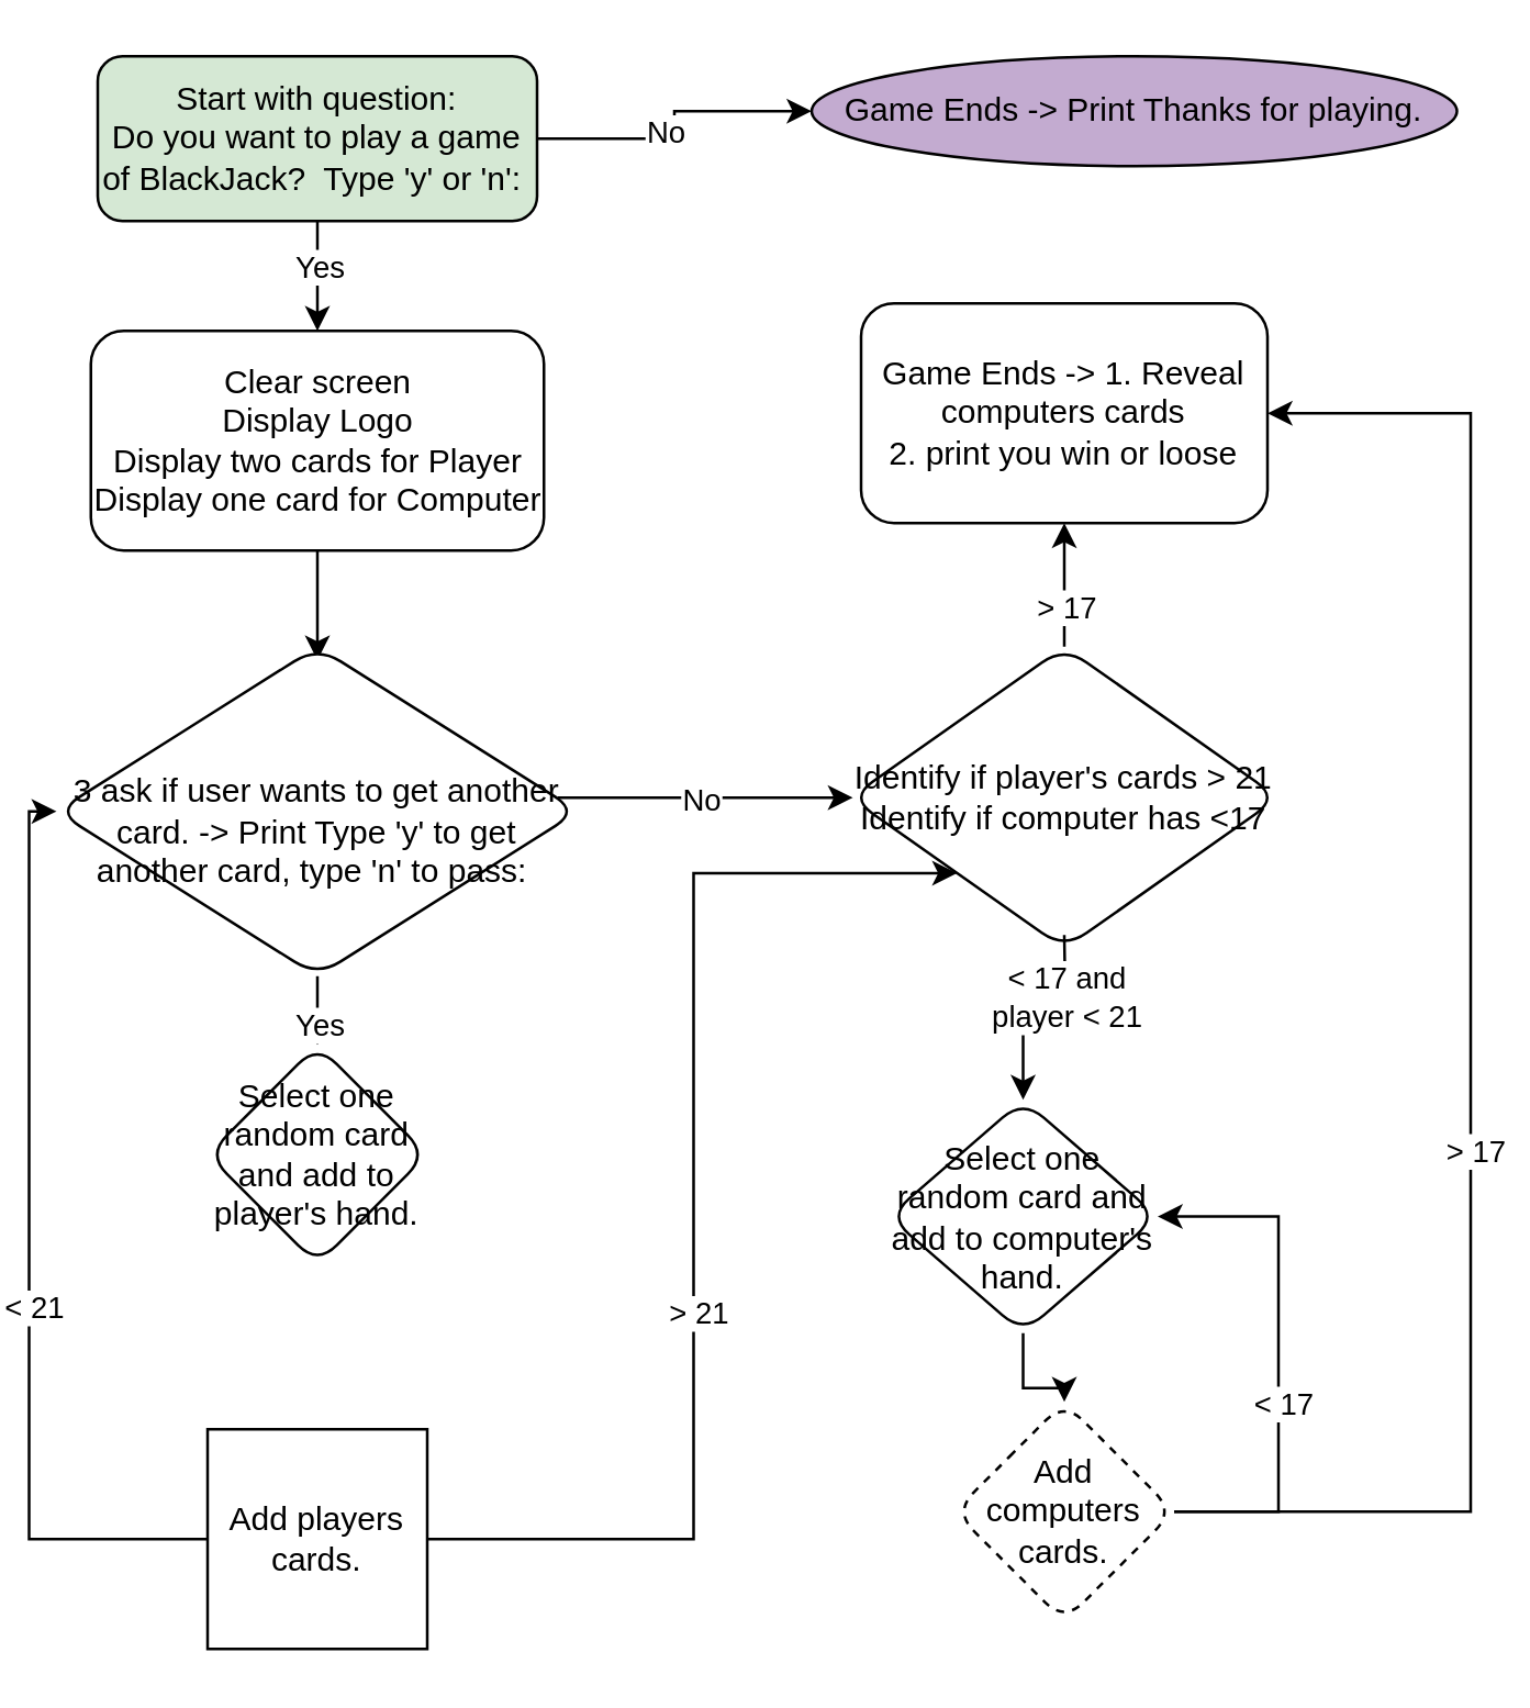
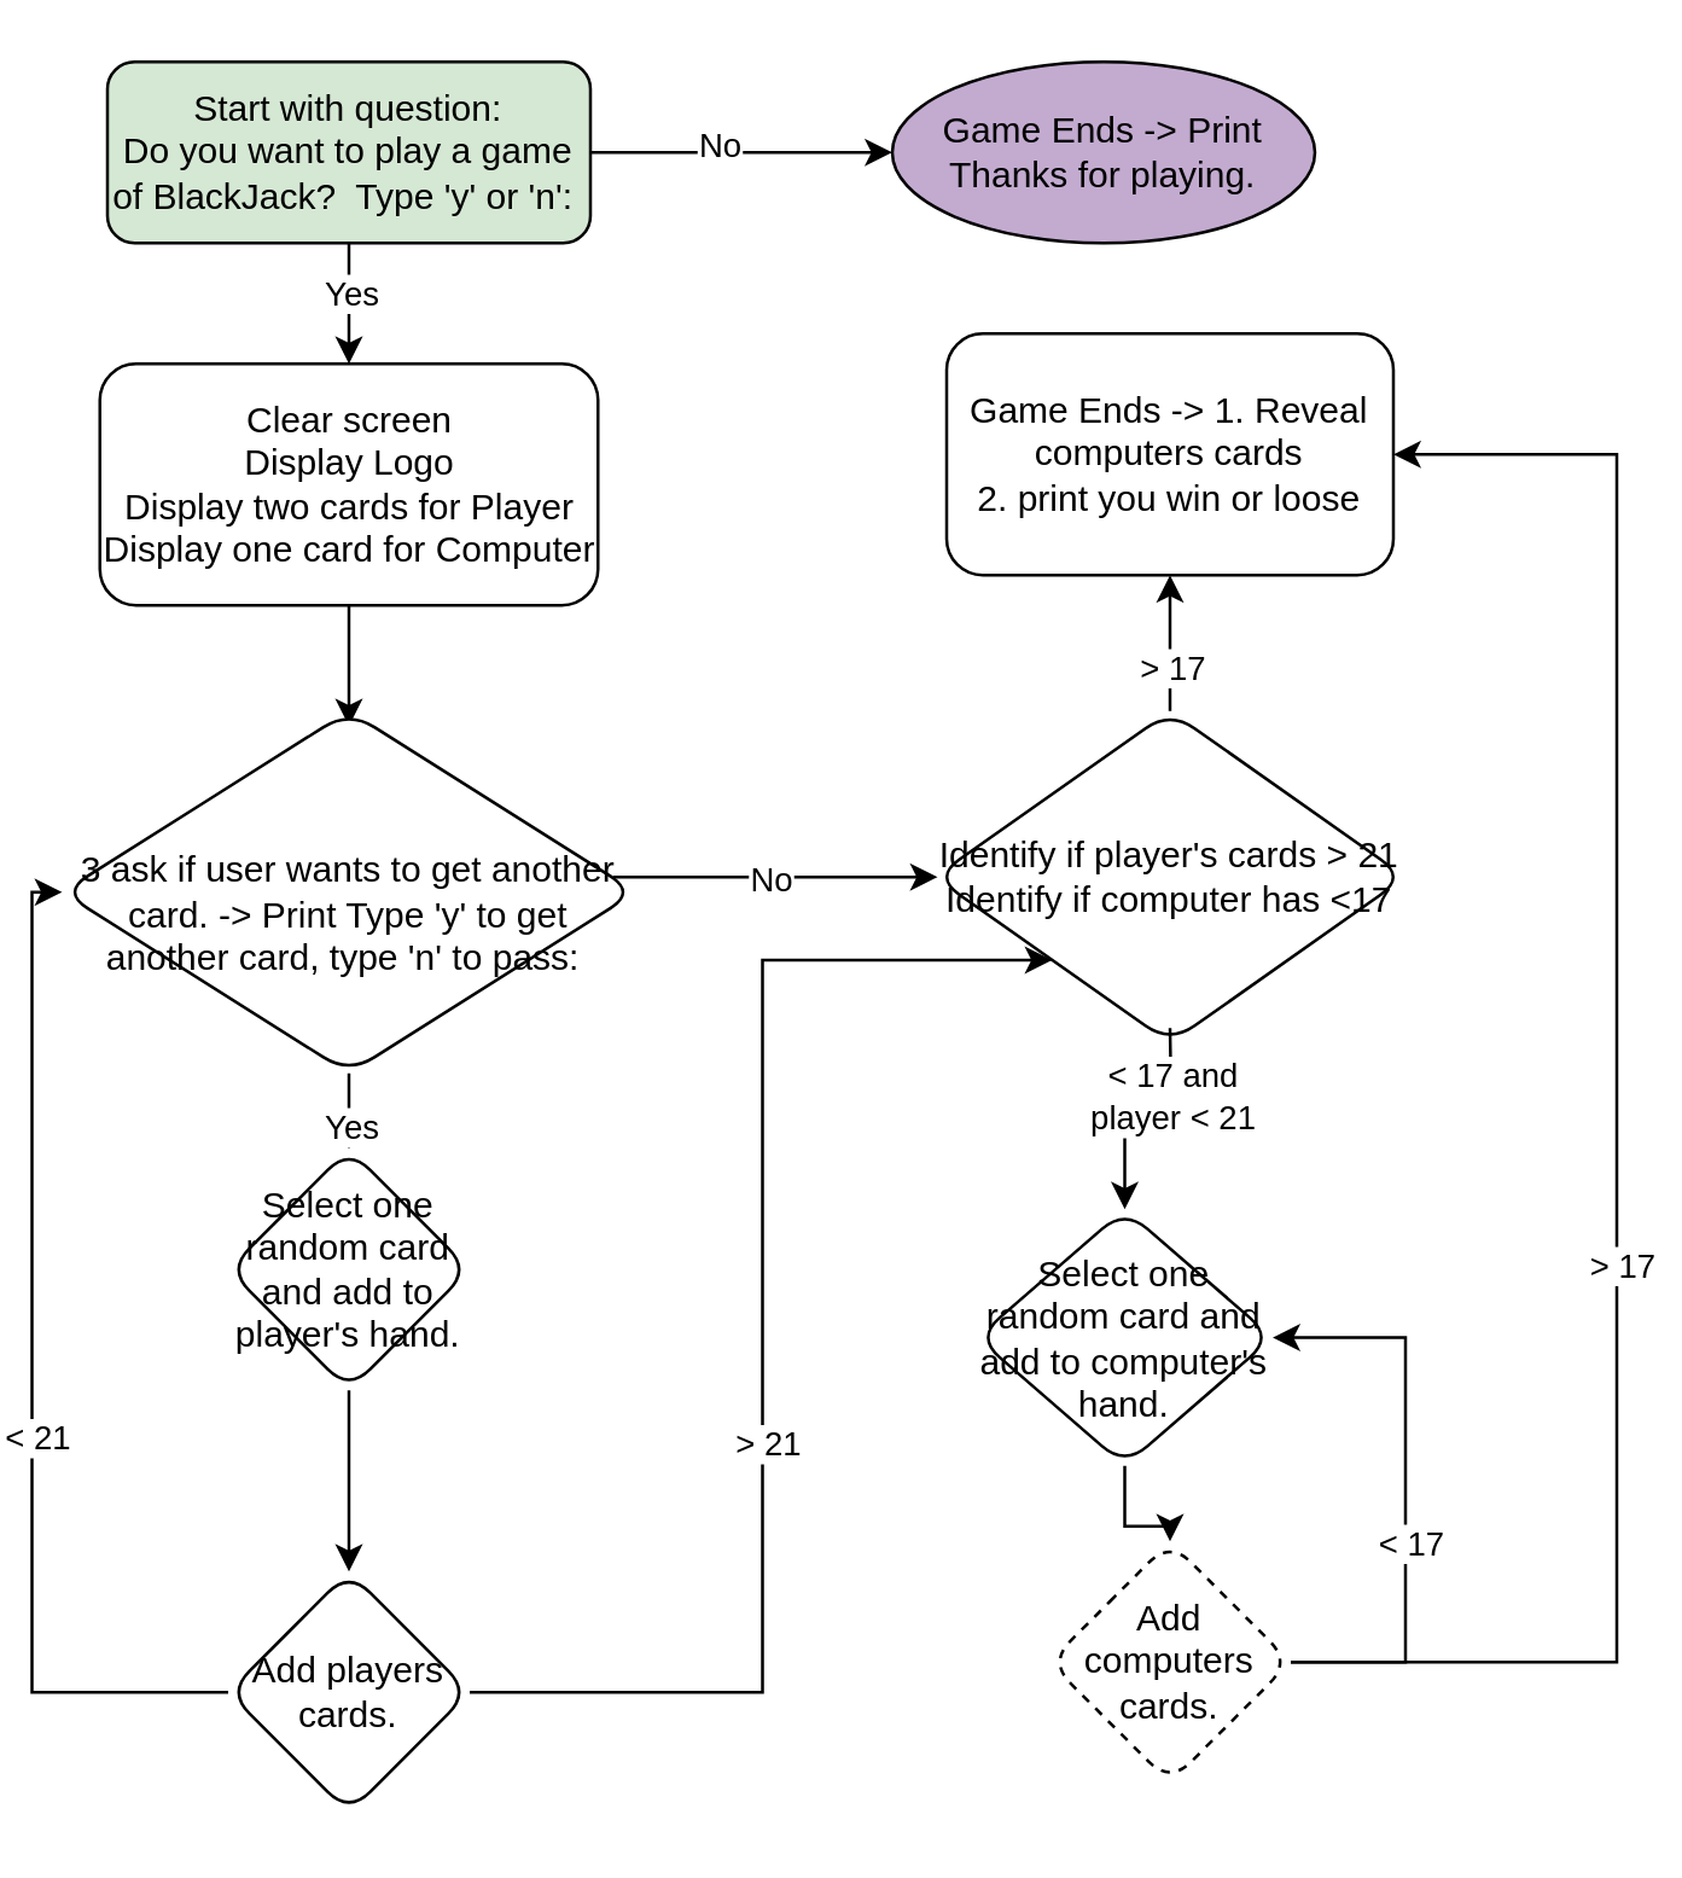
  <mxCell id="0" />
  <mxCell id="1" parent="0" />
  <mxCell id="2" value="" style="edgeStyle=orthogonalEdgeStyle;rounded=0;orthogonalLoop=1;jettySize=auto;html=1;" edge="1" parent="1" source="6" target="8"><mxGeometry relative="1" as="geometry" /></mxCell>
  <mxCell id="3" value="Yes" style="edgeLabel;html=1;align=center;verticalAlign=middle;resizable=0;points=[];" vertex="1" connectable="0" parent="2"><mxGeometry x="-0.2" relative="1" as="geometry"><mxPoint as="offset" /></mxGeometry></mxCell>
  <mxCell id="4" value="" style="edgeStyle=orthogonalEdgeStyle;rounded=0;orthogonalLoop=1;jettySize=auto;html=1;" edge="1" parent="1" source="6" target="11"><mxGeometry relative="1" as="geometry" /></mxCell>
  <mxCell id="5" value="No" style="edgeLabel;html=1;align=center;verticalAlign=middle;resizable=0;points=[];" vertex="1" connectable="0" parent="4"><mxGeometry x="-0.16" y="3" relative="1" as="geometry"><mxPoint as="offset" /></mxGeometry></mxCell>
  <mxCell id="6" value="Start with question:&lt;br&gt;Do you want to play a game of BlackJack?&amp;nbsp; Type 'y' or 'n':&amp;nbsp;" style="rounded=1;whiteSpace=wrap;html=1;fontSize=12;glass=0;strokeWidth=1;shadow=0;fillColor=#D5E8D4;" parent="1" vertex="1"><mxGeometry x="35" y="20" width="160" height="60" as="geometry" /></mxCell>
  <mxCell id="7" value="" style="edgeStyle=orthogonalEdgeStyle;rounded=0;orthogonalLoop=1;jettySize=auto;html=1;" edge="1" parent="1" source="8"><mxGeometry relative="1" as="geometry"><mxPoint x="115" y="240" as="targetPoint" /></mxGeometry></mxCell>
  <mxCell id="8" value="Clear screen&lt;br&gt;Display Logo&lt;br&gt;Display two cards for Player&lt;br&gt;Display one card for Computer" style="whiteSpace=wrap;html=1;rounded=1;shadow=0;strokeWidth=1;glass=0;" vertex="1" parent="1"><mxGeometry x="32.5" y="120" width="165" height="80" as="geometry" /></mxCell>
  <mxCell id="9" value="" style="edgeStyle=orthogonalEdgeStyle;rounded=0;orthogonalLoop=1;jettySize=auto;html=1;" edge="1" parent="1"><mxGeometry relative="1" as="geometry"><mxPoint x="202.5" y="290" as="sourcePoint" /><mxPoint x="310" y="290" as="targetPoint" /></mxGeometry></mxCell>
  <mxCell id="10" value="No" style="edgeLabel;html=1;align=center;verticalAlign=middle;resizable=0;points=[];" vertex="1" connectable="0" parent="9"><mxGeometry x="-0.06" relative="1" as="geometry"><mxPoint x="1" as="offset" /></mxGeometry></mxCell>
- <mxCell id="11" value="Game Ends -&amp;gt; Print Thanks for playing." style="ellipse;whiteSpace=wrap;html=1;rounded=1;shadow=0;strokeWidth=1;glass=0;fillColor=#C3ABD0;" vertex="1" parent="1"><mxGeometry x="295" y="20" width="235" height="40" as="geometry" /></mxCell>
+ <mxCell id="11" value="Game Ends -&amp;gt; Print Thanks for playing." style="ellipse;whiteSpace=wrap;html=1;rounded=1;shadow=0;strokeWidth=1;glass=0;fillColor=#C3ABD0;" vertex="1" parent="1"><mxGeometry x="295" y="20" width="140" height="60" as="geometry" /></mxCell>
  <mxCell id="12" value="" style="edgeStyle=orthogonalEdgeStyle;rounded=0;orthogonalLoop=1;jettySize=auto;html=1;" edge="1" parent="1" source="14" target="15"><mxGeometry relative="1" as="geometry" /></mxCell>
  <mxCell id="13" value="&amp;gt; 17" style="edgeLabel;html=1;align=center;verticalAlign=middle;resizable=0;points=[];" vertex="1" connectable="0" parent="12"><mxGeometry x="-0.564" y="1" relative="1" as="geometry"><mxPoint x="1" y="-5" as="offset" /></mxGeometry></mxCell>
  <mxCell id="14" value="Identify if player's cards &amp;gt; 21&lt;br&gt;Identify if computer has &amp;lt;17" style="rhombus;whiteSpace=wrap;html=1;rounded=1;shadow=0;strokeWidth=1;fillColor=none;glass=0;" vertex="1" parent="1"><mxGeometry x="309" y="235" width="156" height="110" as="geometry" /></mxCell>
  <mxCell id="15" value="Game Ends -&amp;gt; 1. Reveal computers cards&lt;br&gt;2. print you win or loose" style="whiteSpace=wrap;html=1;rounded=1;shadow=0;strokeWidth=1;fillColor=none;glass=0;" vertex="1" parent="1"><mxGeometry x="313" y="110" width="148" height="80" as="geometry" /></mxCell>
  <mxCell id="16" value="" style="edgeStyle=orthogonalEdgeStyle;rounded=0;orthogonalLoop=1;jettySize=auto;html=1;" edge="1" parent="1" source="18" target="20"><mxGeometry relative="1" as="geometry" /></mxCell>
  <mxCell id="17" value="Yes" style="edgeLabel;html=1;align=center;verticalAlign=middle;resizable=0;points=[];" vertex="1" connectable="0" parent="16"><mxGeometry x="-0.382" relative="1" as="geometry"><mxPoint as="offset" /></mxGeometry></mxCell>
  <mxCell id="18" value="&lt;br&gt;&lt;span&gt;3 ask if user wants to get another card. -&amp;gt; Print Type 'y' to get another card, type 'n' to pass:&amp;nbsp;&lt;/span&gt;" style="rhombus;whiteSpace=wrap;html=1;rounded=1;shadow=0;strokeWidth=1;glass=0;" vertex="1" parent="1"><mxGeometry x="20" y="235" width="190" height="120" as="geometry" /></mxCell>
+ <mxCell id="19" value="" style="edgeStyle=orthogonalEdgeStyle;rounded=0;orthogonalLoop=1;jettySize=auto;html=1;" edge="1" parent="1" source="20" target="21"><mxGeometry relative="1" as="geometry" /></mxCell>
  <mxCell id="20" value="Select one random card and add to player's hand." style="rhombus;whiteSpace=wrap;html=1;rounded=1;shadow=0;strokeWidth=1;glass=0;" vertex="1" parent="1"><mxGeometry x="75" y="380" width="80" height="80" as="geometry" /></mxCell>
- <mxCell id="21" value="Add players cards." style="whiteSpace=wrap;html=1;shadow=0;strokeWidth=1;glass=0;rounded=0;" vertex="1" parent="1"><mxGeometry x="75" y="520" width="80" height="80" as="geometry" /></mxCell>
+ <mxCell id="21" value="Add players cards." style="rhombus;whiteSpace=wrap;html=1;rounded=1;shadow=0;strokeWidth=1;glass=0;" vertex="1" parent="1"><mxGeometry x="75" y="520" width="80" height="80" as="geometry" /></mxCell>
  <mxCell id="22" value="" style="endArrow=classic;html=1;rounded=0;entryX=0;entryY=0.5;entryDx=0;entryDy=0;exitX=0;exitY=0.5;exitDx=0;exitDy=0;edgeStyle=orthogonalEdgeStyle;" edge="1" parent="1" source="21" target="18"><mxGeometry width="50" height="50" relative="1" as="geometry"><mxPoint x="285" y="420" as="sourcePoint" /><mxPoint x="335" y="370" as="targetPoint" /></mxGeometry></mxCell>
  <mxCell id="23" value="&amp;lt; 21" style="edgeLabel;html=1;align=center;verticalAlign=middle;resizable=0;points=[];" vertex="1" connectable="0" parent="22"><mxGeometry x="-0.12" y="-1" relative="1" as="geometry"><mxPoint as="offset" /></mxGeometry></mxCell>
  <mxCell id="24" value="" style="endArrow=classic;html=1;rounded=0;exitX=1;exitY=0.5;exitDx=0;exitDy=0;entryX=0;entryY=1;entryDx=0;entryDy=0;edgeStyle=elbowEdgeStyle;" edge="1" parent="1" source="21" target="14"><mxGeometry width="50" height="50" relative="1" as="geometry"><mxPoint x="285" y="410" as="sourcePoint" /><mxPoint x="335" y="360" as="targetPoint" /></mxGeometry></mxCell>
  <mxCell id="25" value="&amp;gt; 21" style="edgeLabel;html=1;align=center;verticalAlign=middle;resizable=0;points=[];" vertex="1" connectable="0" parent="24"><mxGeometry x="-0.175" y="-1" relative="1" as="geometry"><mxPoint as="offset" /></mxGeometry></mxCell>
  <mxCell id="26" value="" style="edgeStyle=orthogonalEdgeStyle;rounded=0;orthogonalLoop=1;jettySize=auto;html=1;" edge="1" parent="1" target="28"><mxGeometry relative="1" as="geometry"><mxPoint x="387" y="340" as="sourcePoint" /></mxGeometry></mxCell>
  <mxCell id="27" value="&amp;lt; 17 and&lt;br&gt;player &amp;lt; 21" style="edgeLabel;html=1;align=center;verticalAlign=middle;resizable=0;points=[];" vertex="1" connectable="0" parent="26"><mxGeometry x="-0.382" relative="1" as="geometry"><mxPoint as="offset" /></mxGeometry></mxCell>
  <mxCell id="28" value="Select one random card and add to computer's hand." style="rhombus;whiteSpace=wrap;html=1;rounded=1;shadow=0;strokeWidth=1;glass=0;" vertex="1" parent="1"><mxGeometry x="323" y="400" width="98" height="85" as="geometry" /></mxCell>
  <mxCell id="29" value="" style="endArrow=classic;html=1;rounded=0;exitX=1;exitY=0.5;exitDx=0;exitDy=0;edgeStyle=elbowEdgeStyle;entryX=1;entryY=0.5;entryDx=0;entryDy=0;" edge="1" parent="1" source="31" target="28"><mxGeometry width="50" height="50" relative="1" as="geometry"><mxPoint x="461" y="485" as="sourcePoint" /><mxPoint x="654" y="232.5" as="targetPoint" /><Array as="points"><mxPoint x="465" y="453" /></Array></mxGeometry></mxCell>
  <mxCell id="30" value="&amp;lt; 17" style="edgeLabel;html=1;align=center;verticalAlign=middle;resizable=0;points=[];" vertex="1" connectable="0" parent="29"><mxGeometry x="-0.175" y="-1" relative="1" as="geometry"><mxPoint as="offset" /></mxGeometry></mxCell>
  <mxCell id="31" value="Add computers cards." style="rhombus;whiteSpace=wrap;html=1;rounded=1;shadow=0;strokeWidth=1;glass=0;dashed=1;" vertex="1" parent="1"><mxGeometry x="347" y="510" width="80" height="80" as="geometry" /></mxCell>
  <mxCell id="32" value="" style="edgeStyle=orthogonalEdgeStyle;rounded=0;orthogonalLoop=1;jettySize=auto;html=1;exitX=0.5;exitY=1;exitDx=0;exitDy=0;" edge="1" parent="1" source="28" target="31"><mxGeometry relative="1" as="geometry"><mxPoint x="125" y="500" as="sourcePoint" /><mxPoint x="125" y="540" as="targetPoint" /></mxGeometry></mxCell>
  <mxCell id="33" value="" style="endArrow=classic;html=1;rounded=0;edgeStyle=elbowEdgeStyle;" edge="1" parent="1" source="31" target="15"><mxGeometry width="50" height="50" relative="1" as="geometry"><mxPoint x="437" y="560" as="sourcePoint" /><mxPoint x="446" y="452.5" as="targetPoint" /><Array as="points"><mxPoint x="535" y="350" /></Array></mxGeometry></mxCell>
  <mxCell id="34" value="&amp;gt; 17" style="edgeLabel;html=1;align=center;verticalAlign=middle;resizable=0;points=[];" vertex="1" connectable="0" parent="33"><mxGeometry x="-0.175" y="-1" relative="1" as="geometry"><mxPoint as="offset" /></mxGeometry></mxCell>
